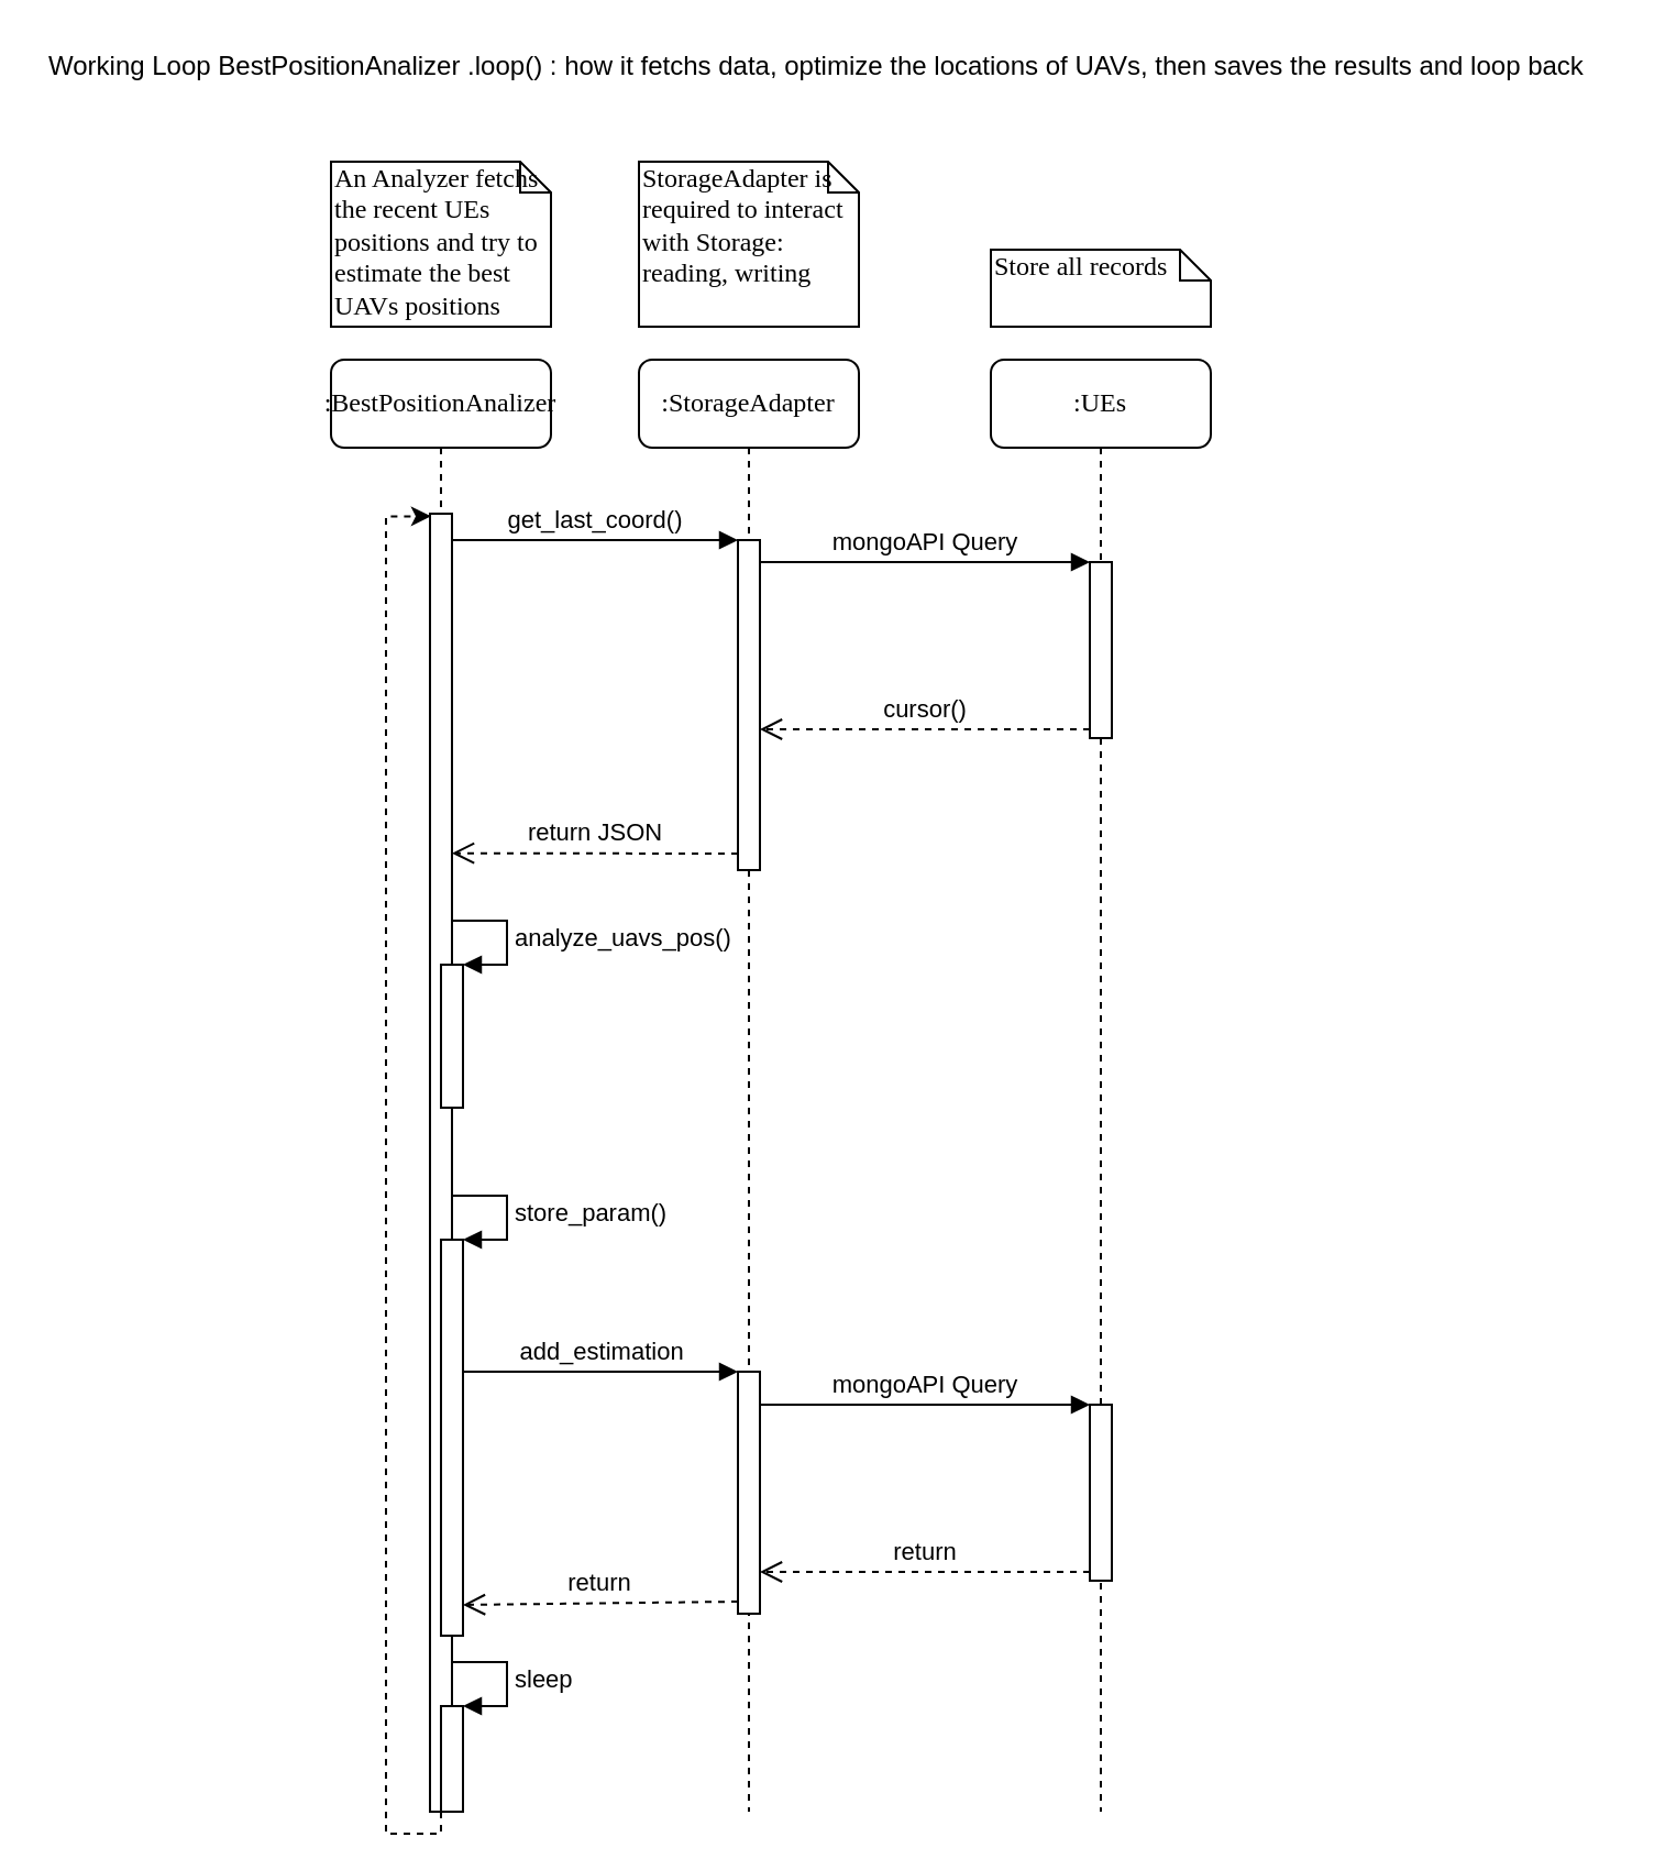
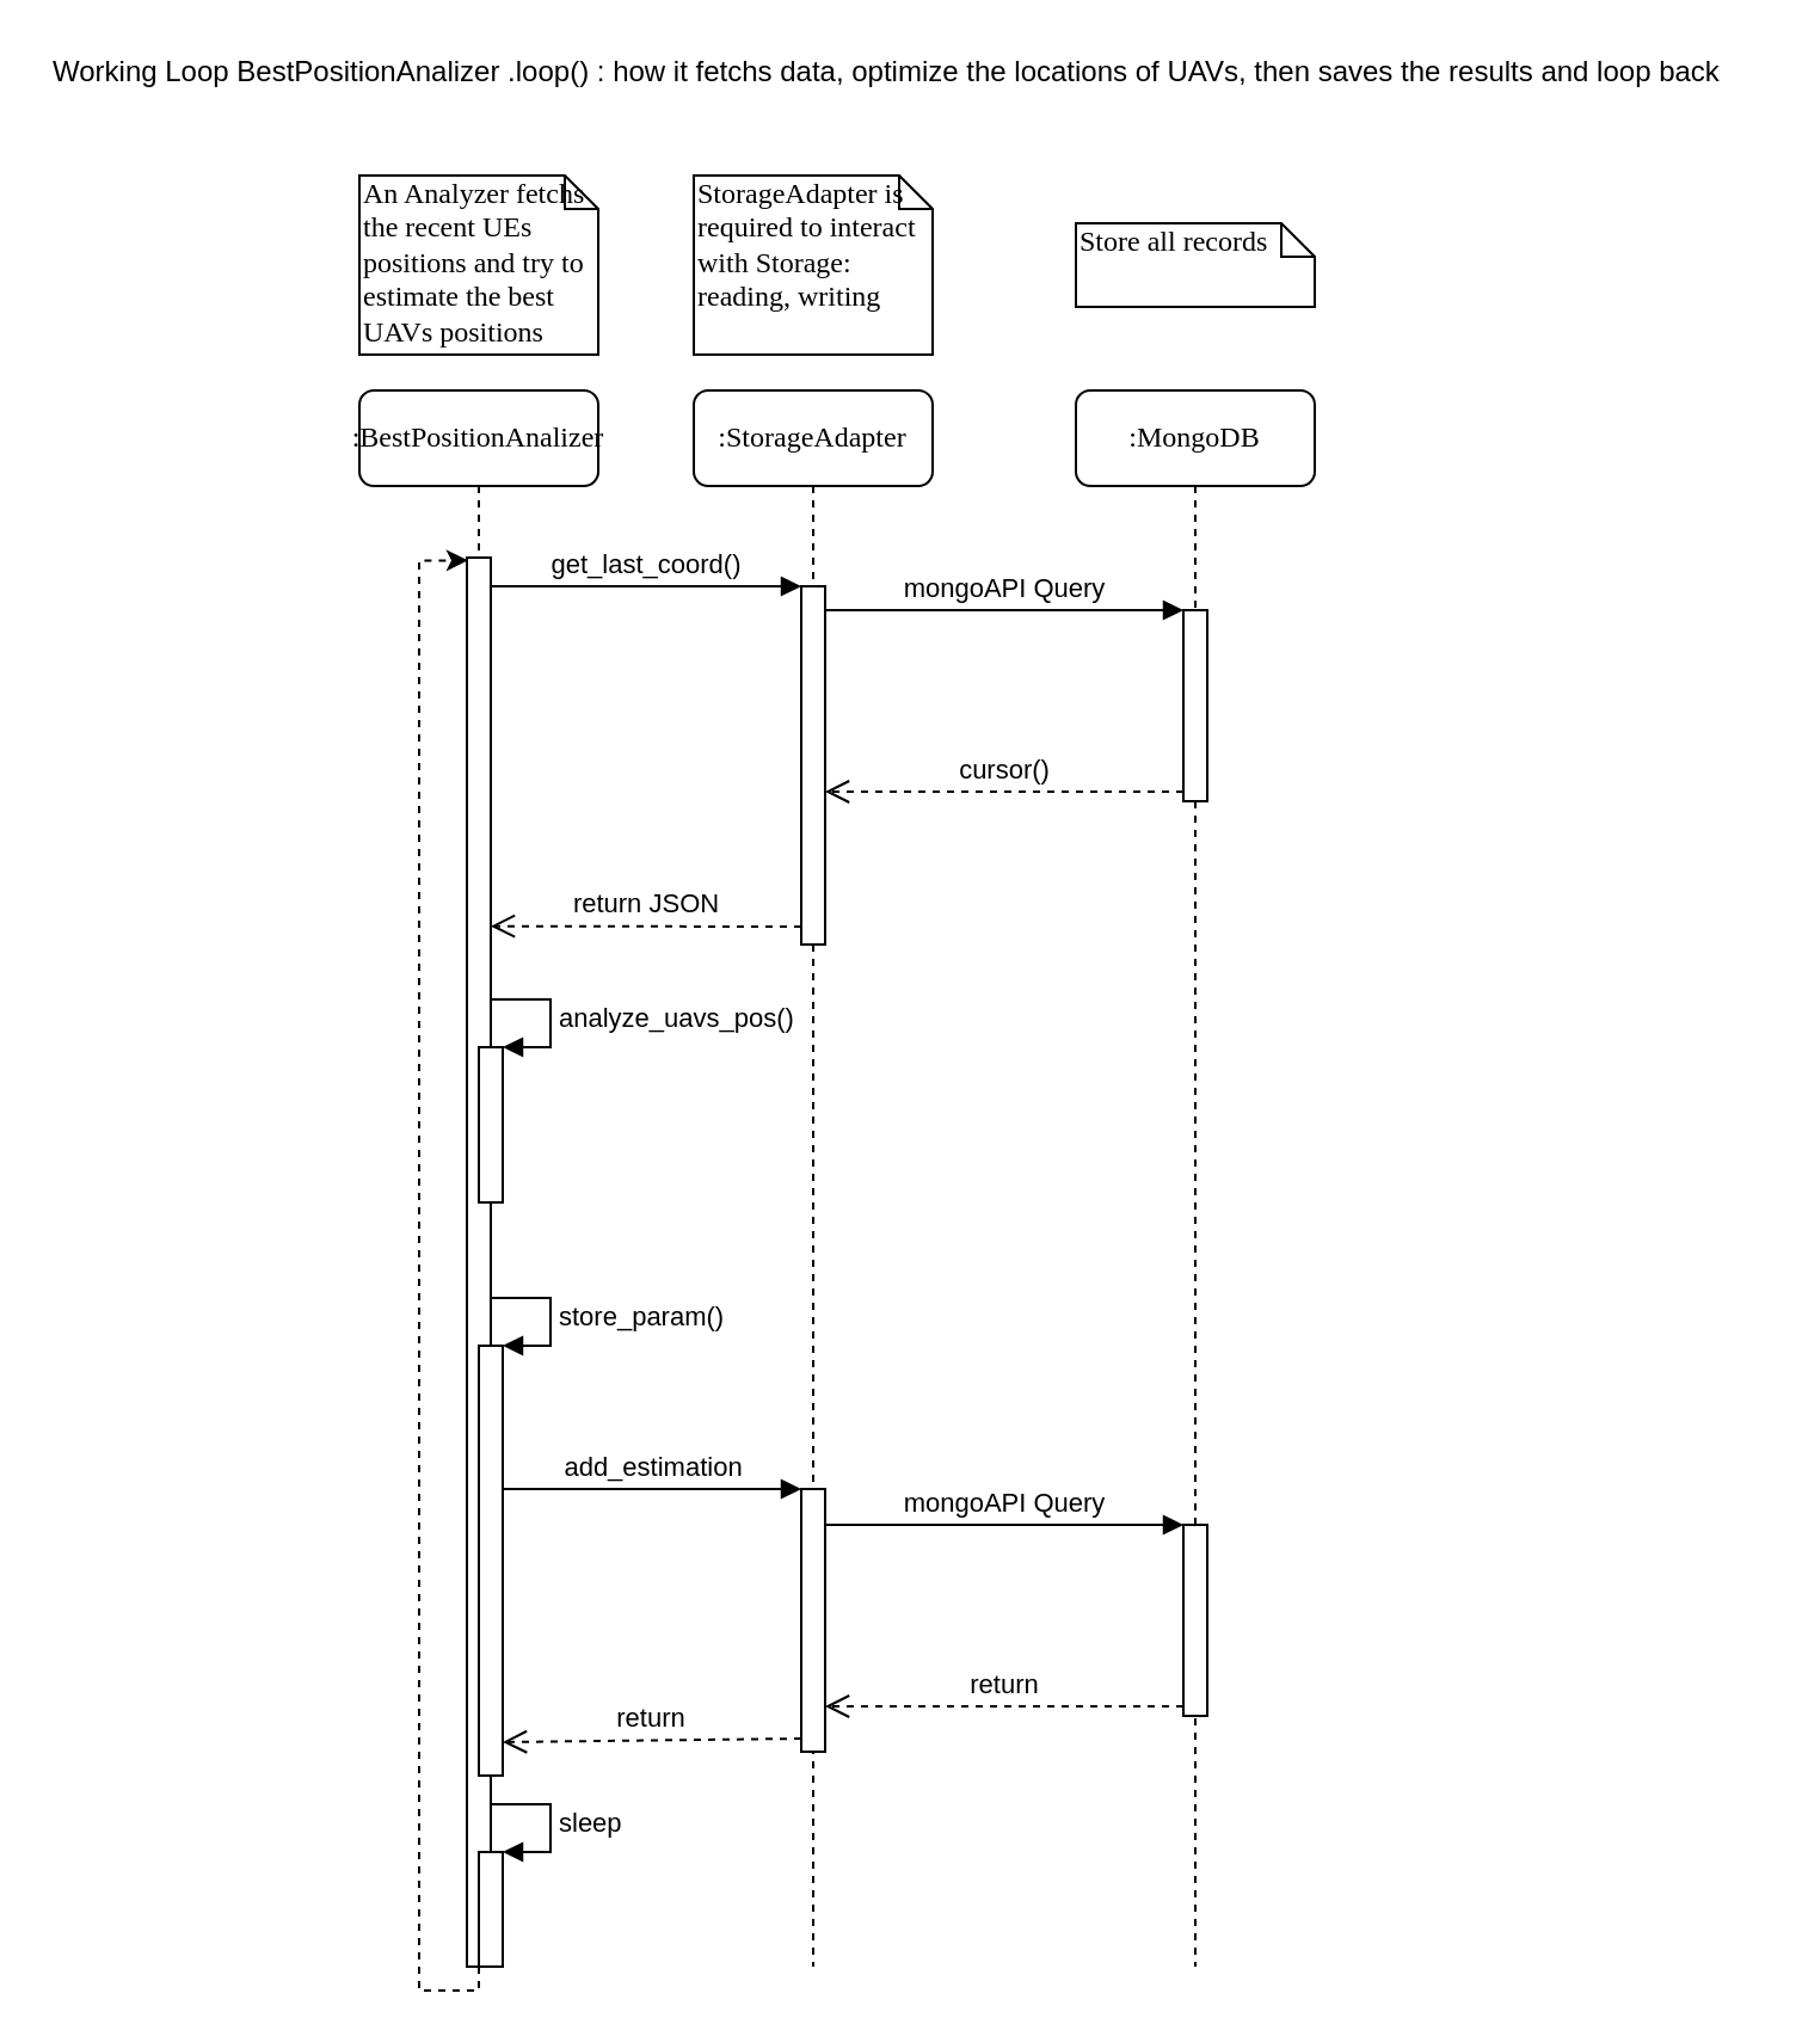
  <mxCell id="0" />
  <mxCell id="1" parent="0" />
  <mxCell id="2" value=":StorageAdapter" style="shape=umlLifeline;perimeter=lifelinePerimeter;whiteSpace=wrap;html=1;container=1;collapsible=0;recursiveResize=0;outlineConnect=0;rounded=1;shadow=0;comic=0;labelBackgroundColor=none;strokeColor=#000000;strokeWidth=1;fillColor=#FFFFFF;fontFamily=Verdana;fontSize=12;fontColor=#000000;align=center;" parent="1" vertex="1"><mxGeometry x="290" y="163" width="100" height="660" as="geometry" /></mxCell>
  <mxCell id="3" value="" style="html=1;points=[];perimeter=orthogonalPerimeter;" vertex="1" parent="2"><mxGeometry x="45" y="82" width="10" height="150" as="geometry" /></mxCell>
  <mxCell id="4" value="" style="html=1;points=[];perimeter=orthogonalPerimeter;" vertex="1" parent="2"><mxGeometry x="45" y="460" width="10" height="110" as="geometry" /></mxCell>
- <mxCell id="5" value=":UEs" style="shape=umlLifeline;perimeter=lifelinePerimeter;whiteSpace=wrap;html=1;container=1;collapsible=0;recursiveResize=0;outlineConnect=0;rounded=1;shadow=0;comic=0;labelBackgroundColor=none;strokeColor=#000000;strokeWidth=1;fillColor=#FFFFFF;fontFamily=Verdana;fontSize=12;fontColor=#000000;align=center;" parent="1" vertex="1"><mxGeometry x="450" y="163" width="100" height="660" as="geometry" /></mxCell>
+ <mxCell id="5" value=":MongoDB" style="shape=umlLifeline;perimeter=lifelinePerimeter;whiteSpace=wrap;html=1;container=1;collapsible=0;recursiveResize=0;outlineConnect=0;rounded=1;shadow=0;comic=0;labelBackgroundColor=none;strokeColor=#000000;strokeWidth=1;fillColor=#FFFFFF;fontFamily=Verdana;fontSize=12;fontColor=#000000;align=center;" parent="1" vertex="1"><mxGeometry x="450" y="163" width="100" height="660" as="geometry" /></mxCell>
  <mxCell id="6" value="" style="html=1;points=[];perimeter=orthogonalPerimeter;" vertex="1" parent="5"><mxGeometry x="45" y="92" width="10" height="80" as="geometry" /></mxCell>
  <mxCell id="7" value="" style="html=1;points=[];perimeter=orthogonalPerimeter;" vertex="1" parent="5"><mxGeometry x="45" y="475" width="10" height="80" as="geometry" /></mxCell>
  <mxCell id="8" value=":BestPositionAnalizer" style="shape=umlLifeline;perimeter=lifelinePerimeter;whiteSpace=wrap;html=1;container=1;collapsible=0;recursiveResize=0;outlineConnect=0;rounded=1;shadow=0;comic=0;labelBackgroundColor=none;strokeColor=#000000;strokeWidth=1;fillColor=#FFFFFF;fontFamily=Verdana;fontSize=12;fontColor=#000000;align=center;" parent="1" vertex="1"><mxGeometry x="150" y="163" width="100" height="660" as="geometry" /></mxCell>
  <mxCell id="9" value="" style="html=1;points=[];perimeter=orthogonalPerimeter;" vertex="1" parent="8"><mxGeometry x="45" y="70" width="10" height="590" as="geometry" /></mxCell>
  <mxCell id="10" value="" style="html=1;points=[];perimeter=orthogonalPerimeter;" vertex="1" parent="8"><mxGeometry x="50" y="275" width="10" height="65" as="geometry" /></mxCell>
  <mxCell id="11" value="analyze_uavs_pos()" style="edgeStyle=orthogonalEdgeStyle;html=1;align=left;spacingLeft=2;endArrow=block;rounded=0;entryX=1;entryY=0;" edge="1" target="10" parent="8"><mxGeometry relative="1" as="geometry"><mxPoint x="55" y="255" as="sourcePoint" /><Array as="points"><mxPoint x="80" y="255" /></Array></mxGeometry></mxCell>
  <mxCell id="12" value="store_param()" style="edgeStyle=orthogonalEdgeStyle;html=1;align=left;spacingLeft=2;endArrow=block;rounded=0;entryX=1;entryY=0;" edge="1" target="13" parent="8"><mxGeometry relative="1" as="geometry"><mxPoint x="55" y="380" as="sourcePoint" /><Array as="points"><mxPoint x="80" y="380" /></Array></mxGeometry></mxCell>
  <mxCell id="13" value="" style="html=1;points=[];perimeter=orthogonalPerimeter;" vertex="1" parent="8"><mxGeometry x="50" y="400" width="10" height="180" as="geometry" /></mxCell>
  <mxCell id="14" value="" style="html=1;points=[];perimeter=orthogonalPerimeter;" vertex="1" parent="8"><mxGeometry x="50" y="612" width="10" height="48" as="geometry" /></mxCell>
  <mxCell id="15" value="sleep" style="edgeStyle=orthogonalEdgeStyle;html=1;align=left;spacingLeft=2;endArrow=block;rounded=0;entryX=1;entryY=0;" edge="1" target="14" parent="8"><mxGeometry relative="1" as="geometry"><mxPoint x="55" y="592" as="sourcePoint" /><Array as="points"><mxPoint x="80" y="592" /></Array></mxGeometry></mxCell>
  <mxCell id="16" style="edgeStyle=orthogonalEdgeStyle;rounded=0;orthogonalLoop=1;jettySize=auto;html=1;entryX=0.043;entryY=0.002;entryDx=0;entryDy=0;entryPerimeter=0;dashed=1;" edge="1" parent="8" source="9" target="9"><mxGeometry relative="1" as="geometry"><Array as="points"><mxPoint x="50" y="670" /><mxPoint x="25" y="670" /><mxPoint x="25" y="71" /></Array></mxGeometry></mxCell>
  <mxCell id="17" value="An Analyzer fetchs the recent UEs positions and try to estimate the best UAVs positions" style="shape=note;whiteSpace=wrap;html=1;size=14;verticalAlign=top;align=left;spacingTop=-6;rounded=0;shadow=0;comic=0;labelBackgroundColor=none;strokeColor=#000000;strokeWidth=1;fillColor=#FFFFFF;fontFamily=Verdana;fontSize=12;fontColor=#000000;" parent="1" vertex="1"><mxGeometry x="150" y="73" width="100" height="75" as="geometry" /></mxCell>
  <mxCell id="18" value="StorageAdapter is required to interact with Storage: reading, writing" style="shape=note;whiteSpace=wrap;html=1;size=14;verticalAlign=top;align=left;spacingTop=-6;rounded=0;shadow=0;comic=0;labelBackgroundColor=none;strokeColor=#000000;strokeWidth=1;fillColor=#FFFFFF;fontFamily=Verdana;fontSize=12;fontColor=#000000;" parent="1" vertex="1"><mxGeometry x="290" y="73" width="100" height="75" as="geometry" /></mxCell>
- <mxCell id="19" value="Store all records" style="shape=note;whiteSpace=wrap;html=1;size=14;verticalAlign=top;align=left;spacingTop=-6;rounded=0;shadow=0;comic=0;labelBackgroundColor=none;strokeColor=#000000;strokeWidth=1;fillColor=#FFFFFF;fontFamily=Verdana;fontSize=12;fontColor=#000000;" parent="1" vertex="1"><mxGeometry x="450" y="113" width="100" height="35" as="geometry" /></mxCell>
+ <mxCell id="19" value="Store all records" style="shape=note;whiteSpace=wrap;html=1;size=14;verticalAlign=top;align=left;spacingTop=-6;rounded=0;shadow=0;comic=0;labelBackgroundColor=none;strokeColor=#000000;strokeWidth=1;fillColor=#FFFFFF;fontFamily=Verdana;fontSize=12;fontColor=#000000;" parent="1" vertex="1"><mxGeometry x="450" y="93" width="100" height="35" as="geometry" /></mxCell>
  <mxCell id="20" value="get_last_coord()" style="html=1;verticalAlign=bottom;endArrow=block;entryX=0;entryY=0;" edge="1" target="3" parent="1"><mxGeometry relative="1" as="geometry"><mxPoint x="205" y="245" as="sourcePoint" /></mxGeometry></mxCell>
  <mxCell id="21" value="return JSON" style="html=1;verticalAlign=bottom;endArrow=open;dashed=1;endSize=8;exitX=0;exitY=0.95;" edge="1" source="3" parent="1"><mxGeometry relative="1" as="geometry"><mxPoint x="205" y="387.333" as="targetPoint" /></mxGeometry></mxCell>
  <mxCell id="22" value="mongoAPI Query" style="html=1;verticalAlign=bottom;endArrow=block;entryX=0;entryY=0;" edge="1" target="6" parent="1" source="3"><mxGeometry relative="1" as="geometry"><mxPoint x="425" y="255" as="sourcePoint" /></mxGeometry></mxCell>
  <mxCell id="23" value="cursor()" style="html=1;verticalAlign=bottom;endArrow=open;dashed=1;endSize=8;exitX=0;exitY=0.95;" edge="1" source="6" parent="1" target="3"><mxGeometry relative="1" as="geometry"><mxPoint x="425" y="331" as="targetPoint" /></mxGeometry></mxCell>
  <mxCell id="24" value="add_estimation" style="html=1;verticalAlign=bottom;endArrow=block;entryX=0;entryY=0;" edge="1" target="4" parent="1" source="13"><mxGeometry relative="1" as="geometry"><mxPoint x="210" y="653" as="sourcePoint" /></mxGeometry></mxCell>
  <mxCell id="25" value="return" style="html=1;verticalAlign=bottom;endArrow=open;dashed=1;endSize=8;exitX=0;exitY=0.95;" edge="1" source="4" parent="1"><mxGeometry relative="1" as="geometry"><mxPoint x="210" y="729" as="targetPoint" /></mxGeometry></mxCell>
  <mxCell id="26" value="mongoAPI Query" style="html=1;verticalAlign=bottom;endArrow=block;entryX=0;entryY=0;" edge="1" target="7" parent="1" source="4"><mxGeometry relative="1" as="geometry"><mxPoint x="425" y="638" as="sourcePoint" /></mxGeometry></mxCell>
  <mxCell id="27" value="return" style="html=1;verticalAlign=bottom;endArrow=open;dashed=1;endSize=8;exitX=0;exitY=0.95;" edge="1" source="7" parent="1" target="4"><mxGeometry relative="1" as="geometry"><mxPoint x="425" y="714" as="targetPoint" /></mxGeometry></mxCell>
  <mxCell id="28" value="Working Loop BestPositionAnalizer .loop() : how it fetchs data, optimize the locations of UAVs, then saves the results and loop back" style="text;html=1;resizable=0;points=[];autosize=1;align=left;verticalAlign=top;spacingTop=-4;" vertex="1" parent="1"><mxGeometry x="20" y="20" width="710" height="20" as="geometry" /></mxCell>
